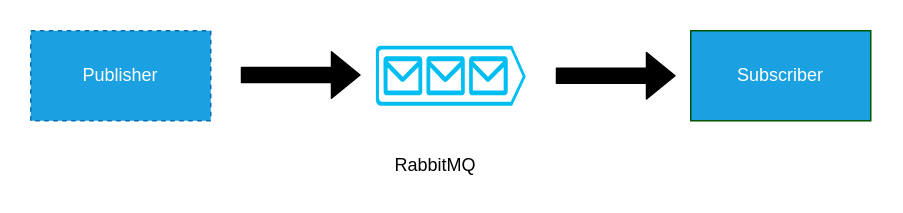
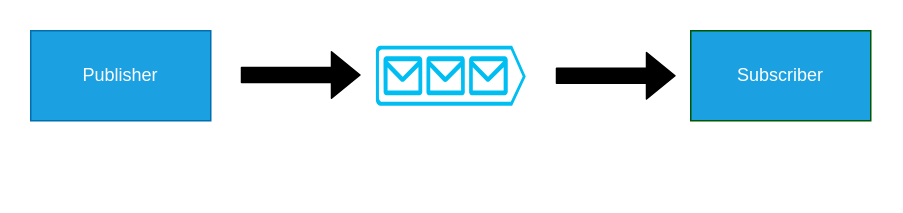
  <mxCell id="0" />
  <mxCell id="1" parent="0" />
- <mxCell id="2" value="Publisher" style="rounded=0;whiteSpace=wrap;html=1;fillColor=#1ba1e2;strokeColor=#006EAF;fontColor=#ffffff;dashed=1;" vertex="1" parent="1"><mxGeometry x="20" y="20" width="120" height="60" as="geometry" /></mxCell>
+ <mxCell id="2" value="Publisher" style="rounded=0;whiteSpace=wrap;html=1;fillColor=#1ba1e2;strokeColor=#006EAF;fontColor=#ffffff;" vertex="1" parent="1"><mxGeometry x="20" y="20" width="120" height="60" as="geometry" /></mxCell>
  <mxCell id="3" value="Subscriber" style="rounded=0;whiteSpace=wrap;html=1;fillColor=#1ba1e2;strokeColor=#005700;fontColor=#ffffff;" vertex="1" parent="1"><mxGeometry x="460" y="20" width="120" height="60" as="geometry" /></mxCell>
  <mxCell id="4" value="" style="verticalLabelPosition=bottom;html=1;verticalAlign=top;align=center;strokeColor=none;fillColor=#00BEF2;shape=mxgraph.azure.queue_generic;pointerEvents=1;" vertex="1" parent="1"><mxGeometry x="250" y="30" width="100" height="40" as="geometry" /></mxCell>
  <mxCell id="5" value="" style="shape=flexArrow;endArrow=classic;html=1;fillColor=#000000;" edge="1" parent="1"><mxGeometry width="50" height="50" relative="1" as="geometry"><mxPoint x="370" y="50" as="sourcePoint" /><mxPoint x="450" y="50" as="targetPoint" /></mxGeometry></mxCell>
  <mxCell id="6" value="" style="shape=flexArrow;endArrow=classic;html=1;fillColor=#000000;" edge="1" parent="1"><mxGeometry width="50" height="50" relative="1" as="geometry"><mxPoint x="160" y="49.5" as="sourcePoint" /><mxPoint x="240" y="49.5" as="targetPoint" /></mxGeometry></mxCell>
- <mxCell id="7" value="RabbitMQ" style="text;html=1;strokeColor=none;fillColor=none;align=center;verticalAlign=middle;whiteSpace=wrap;rounded=0;" vertex="1" parent="1"><mxGeometry x="270" y="100" width="40" height="20" as="geometry" /></mxCell>
